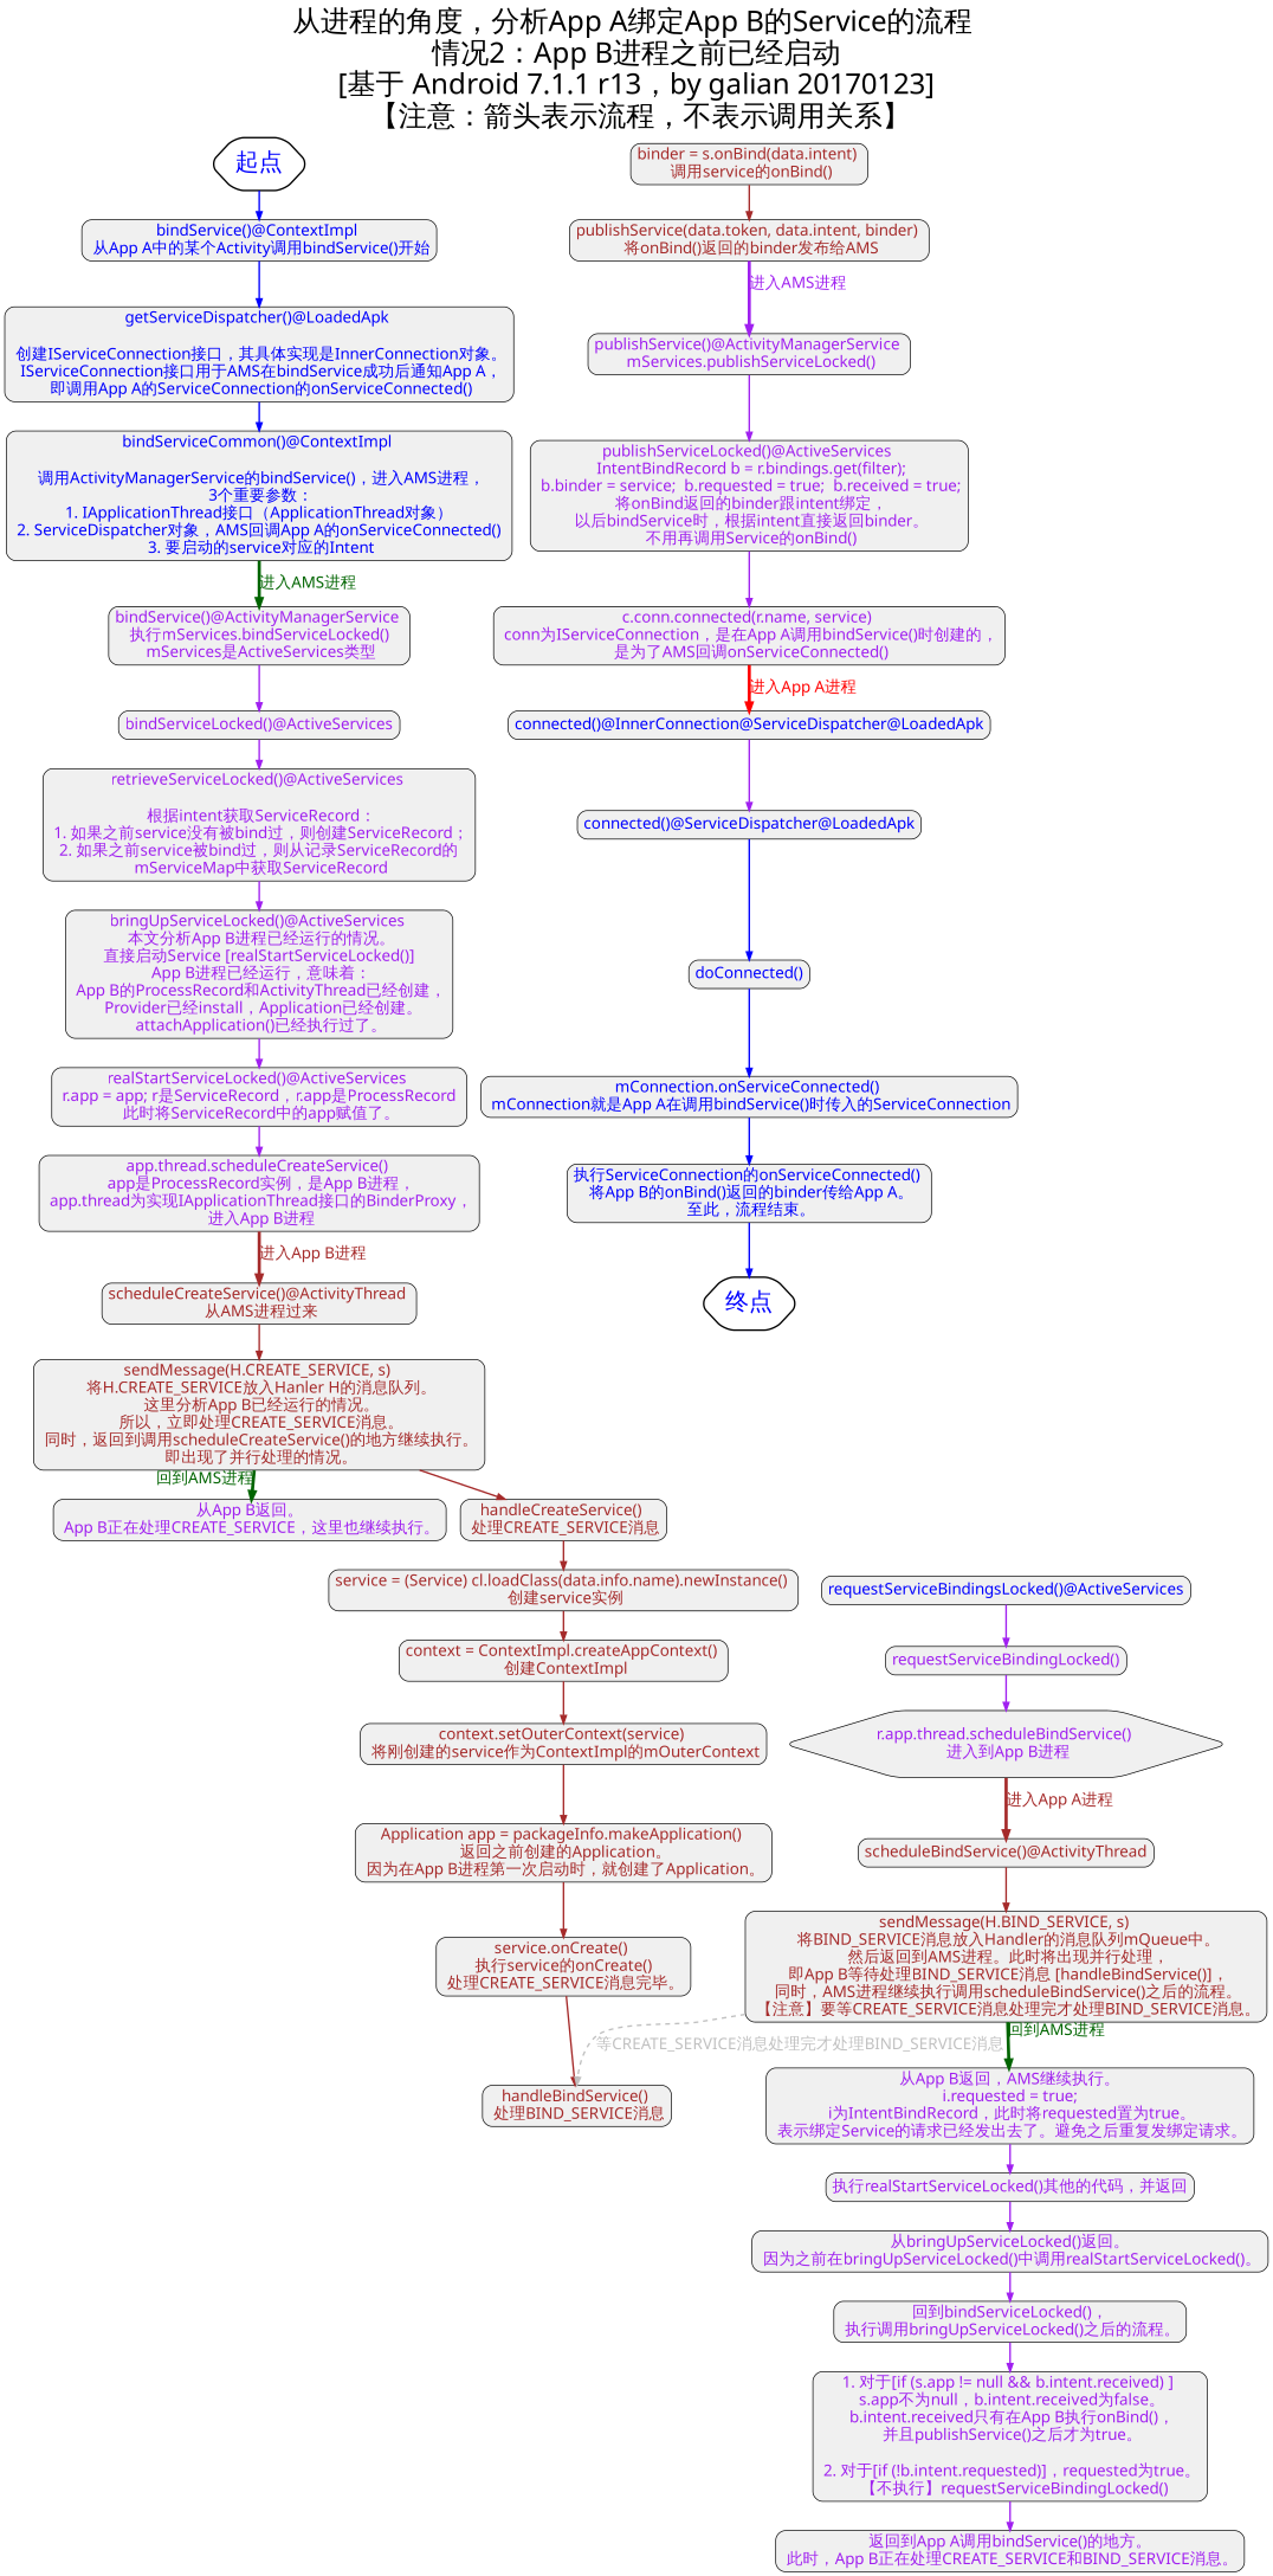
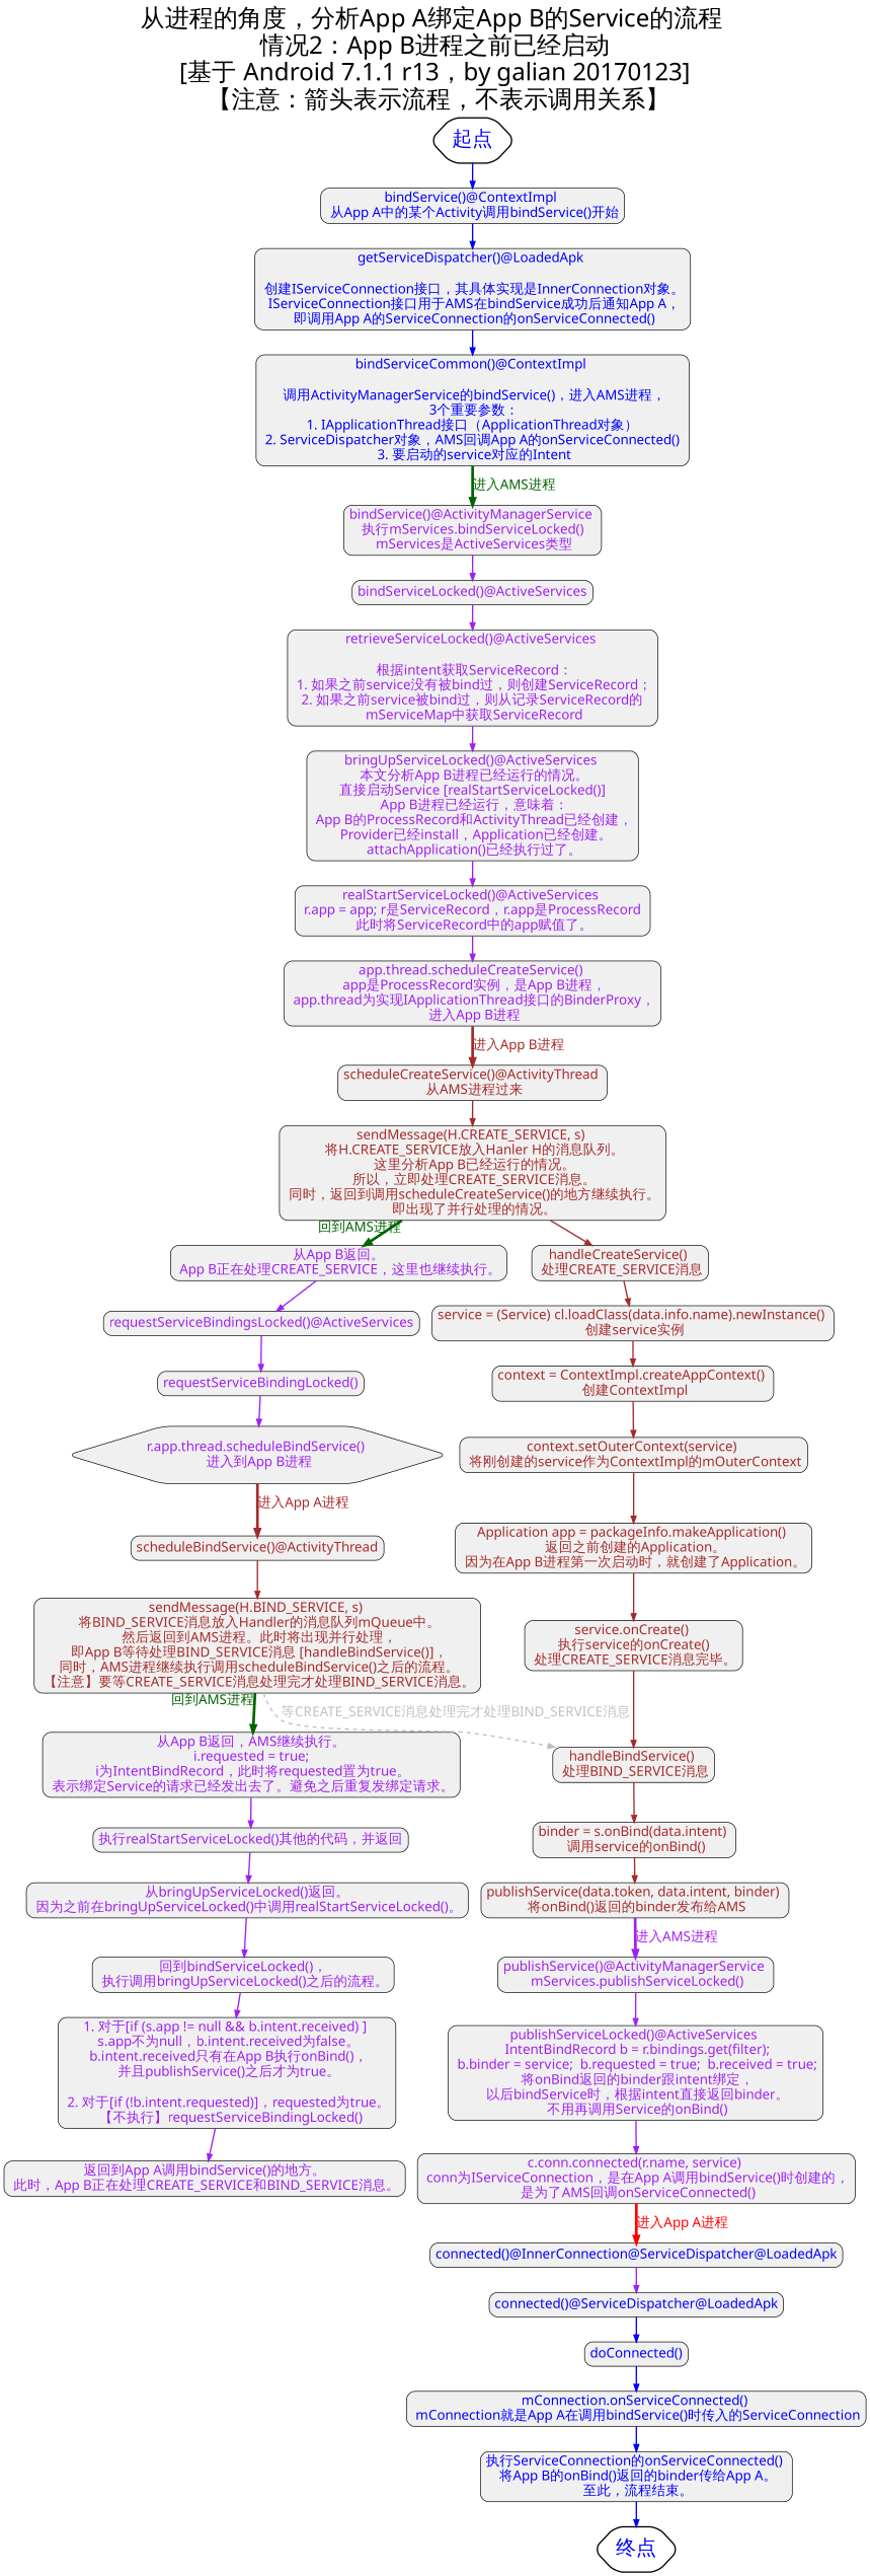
  digraph {
    clusterrank=none
    fontname="Noto Sans"
    fontsize=36
    label="从进程的角度，分析App A绑定App B的Service的流程 \n 情况2：App B进程之前已经启动 \n [基于 Android 7.1.1 r13，by galian 20170123] \n 【注意：箭头表示流程，不表示调用关系】"
    labelloc=top
    node [fillcolor="#f0f0f0" fontcolor=purple fontname="Noto Sans" fontsize=20 shape=box style="filled, rounded"]
    edge [color=purple fontcolor=purple fontname="Noto Sans" fontsize=20 penwidth=2]
    n1 [fontcolor=blue fontsize=30 label="起点" penwidth=2 shape=hexagon style="bold, rounded"]
    n2 [fontcolor=blue label="bindService()@ContextImpl \n 从App A中的某个Activity调用bindService()开始"]
    n3 [fontcolor=blue fontsize=30 label="终点" penwidth=2 shape=hexagon style="bold, rounded"]
    n4 [fontcolor=blue label="getServiceDispatcher()@LoadedApk \n\n 创建IServiceConnection接口，其具体实现是InnerConnection对象。\n IServiceConnection接口用于AMS在bindService成功后通知App A，\n 即调用App A的ServiceConnection的onServiceConnected()"]
    n5 [fontcolor=blue label="bindServiceCommon()@ContextImpl \n\n 调用ActivityManagerService的bindService()，进入AMS进程，\n 3个重要参数：\n 1. IApplicationThread接口（ApplicationThread对象） \n 2. ServiceDispatcher对象，AMS回调App A的onServiceConnected() \n 3. 要启动的service对应的Intent"]
    n6 [fontcolor=blue label="connected()@InnerConnection@ServiceDispatcher@LoadedApk"]
    n7 [fontcolor=blue label="connected()@ServiceDispatcher@LoadedApk"]
    n8 [fontcolor=blue label="doConnected()"]
    n9 [fontcolor=blue label="mConnection.onServiceConnected() \n mConnection就是App A在调用bindService()时传入的ServiceConnection"]
    n10 [fontcolor=blue label="执行ServiceConnection的onServiceConnected() \n 将App B的onBind()返回的binder传给App A。\n 至此，流程结束。"]
    n11 [label="bindService()@ActivityManagerService \n 执行mServices.bindServiceLocked() \n mServices是ActiveServices类型"]
    n12 [label="bindServiceLocked()@ActiveServices"]
    n13 [label="retrieveServiceLocked()@ActiveServices \n\n 根据intent获取ServiceRecord：\n 1. 如果之前service没有被bind过，则创建ServiceRecord；\n 2. 如果之前service被bind过，则从记录ServiceRecord的 \n mServiceMap中获取ServiceRecord"]
    n14 [label="bringUpServiceLocked()@ActiveServices \n 本文分析App B进程已经运行的情况。\n 直接启动Service [realStartServiceLocked()] \n App B进程已经运行，意味着：\n App B的ProcessRecord和ActivityThread已经创建，\n  Provider已经install，Application已经创建。\n attachApplication()已经执行过了。"]
    n15 [label="realStartServiceLocked()@ActiveServices \n r.app = app; r是ServiceRecord，r.app是ProcessRecord \n 此时将ServiceRecord中的app赋值了。"]
    n16 [label="app.thread.scheduleCreateService() \n app是ProcessRecord实例，是App B进程，\n app.thread为实现IApplicationThread接口的BinderProxy，\n 进入App B进程"]
    n17 [label="从App B返回。\n App B正在处理CREATE_SERVICE，这里也继续执行。"]
-   n18 [fontcolor=blue label="requestServiceBindingsLocked()@ActiveServices"]
+   n18 [label="requestServiceBindingsLocked()@ActiveServices"]
    n19 [label="requestServiceBindingLocked()"]
    n20 [label="r.app.thread.scheduleBindService() \n 进入到App B进程" shape=hexagon]
    n21 [label="从App B返回，AMS继续执行。\n i.requested = true; \n i为IntentBindRecord，此时将requested置为true。\n 表示绑定Service的请求已经发出去了。避免之后重复发绑定请求。"]
    n22 [label="执行realStartServiceLocked()其他的代码，并返回"]
    n23 [label="从bringUpServiceLocked()返回。\n 因为之前在bringUpServiceLocked()中调用realStartServiceLocked()。"]
    n24 [label="回到bindServiceLocked()，\n 执行调用bringUpServiceLocked()之后的流程。"]
    n25 [label="1. 对于[if (s.app != null && b.intent.received) ] \n s.app不为null，b.intent.received为false。\n b.intent.received只有在App B执行onBind()，\n 并且publishService()之后才为true。\n\n 2. 对于[if (!b.intent.requested)]，requested为true。\n  【不执行】requestServiceBindingLocked()"]
    n26 [label="返回到App A调用bindService()的地方。\n 此时，App B正在处理CREATE_SERVICE和BIND_SERVICE消息。"]
    n27 [label="publishService()@ActivityManagerService \n mServices.publishServiceLocked()"]
    n28 [label="publishServiceLocked()@ActiveServices \n IntentBindRecord b = r.bindings.get(filter);\n b.binder = service;  b.requested = true;  b.received = true;\n 将onBind返回的binder跟intent绑定，\n 以后bindService时，根据intent直接返回binder。\n 不用再调用Service的onBind()"]
    n29 [label="c.conn.connected(r.name, service) \n conn为IServiceConnection，是在App A调用bindService()时创建的，\n 是为了AMS回调onServiceConnected()"]
    n30 [fontcolor=brown label="scheduleCreateService()@ActivityThread \n 从AMS进程过来"]
    n31 [fontcolor=brown label="sendMessage(H.CREATE_SERVICE, s) \n 将H.CREATE_SERVICE放入Hanler H的消息队列。\n 这里分析App B已经运行的情况。\n 所以，立即处理CREATE_SERVICE消息。\n 同时，返回到调用scheduleCreateService()的地方继续执行。\n 即出现了并行处理的情况。"]
    n32 [fontcolor=brown label="handleCreateService() \n 处理CREATE_SERVICE消息"]
    n33 [fontcolor=brown label="service = (Service) cl.loadClass(data.info.name).newInstance() \n 创建service实例"]
    n34 [fontcolor=brown label="context = ContextImpl.createAppContext() \n 创建ContextImpl"]
    n35 [fontcolor=brown label="context.setOuterContext(service) \n 将刚创建的service作为ContextImpl的mOuterContext"]
    n36 [fontcolor=brown label="Application app = packageInfo.makeApplication() \n 返回之前创建的Application。\n 因为在App B进程第一次启动时，就创建了Application。"]
    n37 [fontcolor=brown label="service.onCreate() \n 执行service的onCreate() \n 处理CREATE_SERVICE消息完毕。"]
    n38 [fontcolor=brown label="handleBindService() \n 处理BIND_SERVICE消息"]
    n39 [fontcolor=brown label="scheduleBindService()@ActivityThread"]
    n40 [fontcolor=brown label="sendMessage(H.BIND_SERVICE, s) \n 将BIND_SERVICE消息放入Handler的消息队列mQueue中。\n 然后返回到AMS进程。此时将出现并行处理，\n 即App B等待处理BIND_SERVICE消息 [handleBindService()]，\n 同时，AMS进程继续执行调用scheduleBindService()之后的流程。\n 【注意】要等CREATE_SERVICE消息处理完才处理BIND_SERVICE消息。"]
    n41 [fontcolor=brown label="binder = s.onBind(data.intent) \n 调用service的onBind()"]
    n42 [fontcolor=brown label="publishService(data.token, data.intent, binder) \n 将onBind()返回的binder发布给AMS"]
    subgraph cluster_1 {
      color=blue
      fillcolor="#E6E6FA"
      label="Android App A 进程 \n [调用bindService()]"
      style=filled
      n1
      n2
      n3
      n4
      n5
      n6
      n7
      n8
      n9
      n10
    }
    subgraph cluster_2 {
      color=purple
      fillcolor="#E6E6FA"
      label="AMS进程 \n (system_server)"
      style=filled
      n11
      n12
      n13
      n14
      n15
      n16
      n17
      n18
      n19
      n20
      n21
      n22
      n23
      n24
      n25
      n26
      n27
      n28
      n29
    }
    subgraph cluster_3 {
      color=brown
      fillcolor="#E6E6FA"
      label="Android App B 进程 \n [提供Service，执行onBind()]"
      style=filled
      n30
      n31
      n32
      n33
      n34
      n35
      n36
      n37
      n38
      n39
      n40
      n41
      n42
    }
    n1 -> n2 [color=blue fontcolor=blue]
    n2 -> n4 [color=blue fontcolor=blue]
    n4 -> n5 [color=blue fontcolor=blue]
    n5 -> n11 [color=darkgreen fontcolor=darkgreen label="进入AMS进程" penwidth=4]
    n6 -> n7 [fontcolor=blue]
    n7 -> n8 [color=blue fontcolor=blue]
    n8 -> n9 [color=blue fontcolor=blue]
    n9 -> n10 [color=blue fontcolor=blue]
    n10 -> n3 [color=blue fontcolor=blue]
    n11 -> n12
    n12 -> n13
    n13 -> n14
    n14 -> n15
    n15 -> n16
    n16 -> n30 [color=brown fontcolor=brown label="进入App B进程" penwidth=4]
+   n17 -> n18
    n18 -> n19
    n19 -> n20
    n20 -> n39 [color=brown fontcolor=brown label="进入App A进程" penwidth=4]
    n21 -> n22
    n22 -> n23
    n23 -> n24
    n24 -> n25
    n25 -> n26
    n27 -> n28
    n28 -> n29
    n29 -> n6 [color=red fontcolor=red label="进入App A进程" penwidth=4]
    n30 -> n31 [color=brown fontcolor=brown]
    n31 -> n17 [color=darkgreen fontcolor=darkgreen penwidth=4 taillabel="回到AMS进程"]
    n31 -> n32 [color=brown fontcolor=brown]
    n32 -> n33 [color=brown fontcolor=brown]
    n33 -> n34 [color=brown fontcolor=brown]
    n34 -> n35 [color=brown fontcolor=brown]
    n35 -> n36 [color=brown fontcolor=brown]
    n36 -> n37 [color=brown fontcolor=brown]
    n37 -> n38 [color=brown fontcolor=brown]
+   n38 -> n41 [color=brown fontcolor=brown]
    n39 -> n40 [color=brown fontcolor=brown]
    n40 -> n21 [color=darkgreen fontcolor=darkgreen penwidth=4 taillabel="回到AMS进程"]
    n40 -> n38 [color=grey fontcolor=grey label="等CREATE_SERVICE消息处理完才处理BIND_SERVICE消息" style=dashed]
    n41 -> n42 [color=brown fontcolor=brown]
    n42 -> n27 [label="进入AMS进程" penwidth=4]
  }
